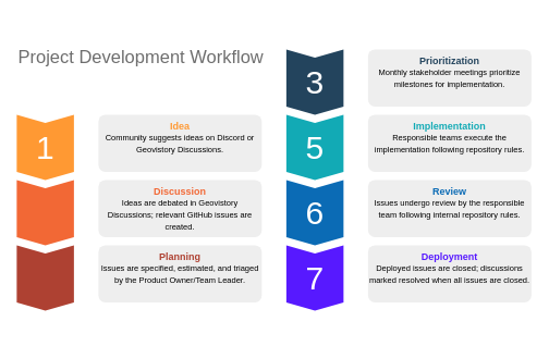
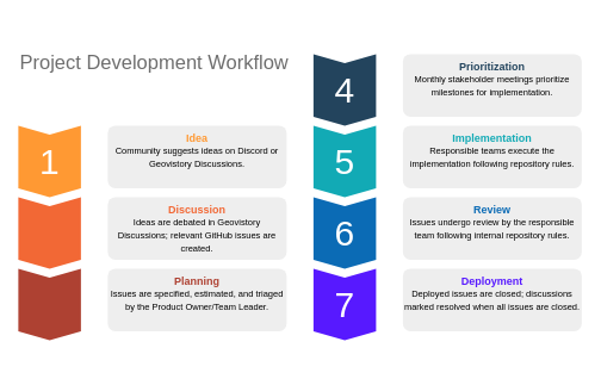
  <mxCell id="0" style=";html=1;" />
  <mxCell id="1" style=";html=1;" parent="0" />
  <mxCell id="2" value="" style="shape=step;perimeter=stepPerimeter;whiteSpace=wrap;html=1;fixedSize=1;size=10;direction=south;strokeColor=none;rounded=0;fillColor=#FF9933;" vertex="1" parent="1"><mxGeometry x="20" y="140" width="70" height="80" as="geometry" /></mxCell>
  <mxCell id="3" value="" style="shape=step;perimeter=stepPerimeter;whiteSpace=wrap;html=1;fixedSize=1;size=10;direction=south;strokeColor=none;rounded=0;fillColor=#F26835;" vertex="1" parent="1"><mxGeometry x="20" y="220" width="70" height="80" as="geometry" /></mxCell>
  <mxCell id="4" value="" style="shape=step;perimeter=stepPerimeter;whiteSpace=wrap;html=1;fixedSize=1;size=10;direction=south;fillColor=#AE4132;strokeColor=none;rounded=0;" vertex="1" parent="1"><mxGeometry x="20" y="300" width="70" height="80" as="geometry" /></mxCell>
  <mxCell id="5" value="" style="shape=step;perimeter=stepPerimeter;whiteSpace=wrap;html=1;fixedSize=1;size=10;direction=south;fillColor=#23445D;strokeColor=none;rounded=0;" vertex="1" parent="1"><mxGeometry x="350" y="60" width="70" height="80" as="geometry" /></mxCell>
  <mxCell id="6" value="" style="shape=step;perimeter=stepPerimeter;whiteSpace=wrap;html=1;fixedSize=1;size=10;direction=south;fillColor=#12AAB5;strokeColor=none;rounded=0;" vertex="1" parent="1"><mxGeometry x="350" y="140" width="70" height="80" as="geometry" /></mxCell>
  <mxCell id="7" value="&lt;font&gt;&lt;b&gt;&lt;font color=&quot;#ff9933&quot;&gt;Idea&lt;/font&gt;&lt;/b&gt;&lt;br&gt;&lt;span style=&quot;font-size: 10px&quot;&gt;Community suggests ideas on Discord or Geovistory Discussions.&lt;/span&gt;&lt;br&gt;&lt;/font&gt;" style="rounded=1;strokeColor=none;fillColor=#EEEEEE;align=center;arcSize=12;verticalAlign=top;whiteSpace=wrap;html=1;fontSize=12;" vertex="1" parent="1"><mxGeometry x="120" y="140" width="200" height="70" as="geometry" /></mxCell>
  <mxCell id="8" value="&lt;font&gt;&lt;b&gt;&lt;font color=&quot;#f26835&quot;&gt;Discussion&lt;/font&gt;&lt;/b&gt;&lt;br&gt;&lt;span style=&quot;font-size: 10px&quot;&gt;Ideas are debated in Geovistory Discussions; relevant GitHub issues are created.&lt;/span&gt;&lt;br&gt;&lt;div&gt;&lt;br&gt;&lt;/div&gt;&lt;/font&gt;" style="rounded=1;strokeColor=none;fillColor=#EEEEEE;align=center;arcSize=12;verticalAlign=top;whiteSpace=wrap;html=1;fontSize=12;" vertex="1" parent="1"><mxGeometry x="120" y="220" width="200" height="70" as="geometry" /></mxCell>
  <mxCell id="9" value="&lt;font&gt;&lt;font color=&quot;#ae4132&quot;&gt;&lt;b&gt;Planning&lt;/b&gt;&lt;/font&gt;&lt;br&gt;&lt;div&gt;&lt;span style=&quot;font-size: 10px&quot;&gt;Issues are specified, estimated, and triaged by the Product Owner/Team Leader.&lt;/span&gt;&lt;/div&gt;&lt;/font&gt;" style="rounded=1;strokeColor=none;fillColor=#EEEEEE;align=center;arcSize=12;verticalAlign=top;whiteSpace=wrap;html=1;fontSize=12;" vertex="1" parent="1"><mxGeometry x="120" y="300" width="200" height="70" as="geometry" /></mxCell>
  <mxCell id="10" value="&lt;font&gt;&lt;font color=&quot;#23445d&quot;&gt;&lt;b&gt;Prioritization&lt;/b&gt;&lt;/font&gt;&lt;br&gt;&lt;span style=&quot;font-size: 10px&quot;&gt;Monthly stakeholder meetings prioritize milestones for implementation.&lt;/span&gt;&lt;br&gt;&lt;div&gt;&lt;br&gt;&lt;/div&gt;&lt;/font&gt;" style="rounded=1;strokeColor=none;fillColor=#EEEEEE;align=center;arcSize=12;verticalAlign=top;whiteSpace=wrap;html=1;fontSize=12;" vertex="1" parent="1"><mxGeometry x="450" y="60" width="200" height="70" as="geometry" /></mxCell>
  <mxCell id="11" value="&lt;font&gt;&lt;font color=&quot;#12aab5&quot;&gt;&lt;b&gt;Implementation&lt;/b&gt;&lt;/font&gt;&lt;br&gt;&lt;div&gt;&lt;span style=&quot;font-size: 10px&quot;&gt;Responsible teams execute the implementation following repository rules.&lt;/span&gt;&lt;/div&gt;&lt;/font&gt;" style="rounded=1;strokeColor=none;fillColor=#EEEEEE;align=center;arcSize=12;verticalAlign=top;whiteSpace=wrap;html=1;fontSize=12;" vertex="1" parent="1"><mxGeometry x="450" y="140" width="200" height="70" as="geometry" /></mxCell>
  <mxCell id="12" value="" style="shape=step;perimeter=stepPerimeter;whiteSpace=wrap;html=1;fixedSize=1;size=10;direction=south;strokeColor=none;rounded=0;fillColor=#0B6BB5;" vertex="1" parent="1"><mxGeometry x="350" y="220" width="70" height="80" as="geometry" /></mxCell>
  <mxCell id="13" value="&lt;font&gt;&lt;b&gt;&lt;font color=&quot;#0b6bb5&quot;&gt;Review&lt;/font&gt;&lt;/b&gt;&lt;br&gt;&lt;div&gt;&lt;span style=&quot;font-size: 10px&quot;&gt;Issues undergo review by the responsible team following internal repository rules.&lt;/span&gt;&lt;/div&gt;&lt;/font&gt;" style="rounded=1;strokeColor=none;fillColor=#EEEEEE;align=center;arcSize=12;verticalAlign=top;whiteSpace=wrap;html=1;fontSize=12;" vertex="1" parent="1"><mxGeometry x="450" y="220" width="200" height="70" as="geometry" /></mxCell>
  <mxCell id="14" value="" style="shape=step;perimeter=stepPerimeter;whiteSpace=wrap;html=1;fixedSize=1;size=10;direction=south;strokeColor=none;rounded=0;fillColor=#5719FF;" vertex="1" parent="1"><mxGeometry x="350" y="300" width="70" height="80" as="geometry" /></mxCell>
  <mxCell id="15" value="&lt;font&gt;&lt;b&gt;&lt;font color=&quot;#5719ff&quot;&gt;Deployment&lt;/font&gt;&lt;/b&gt;&lt;br&gt;&lt;div&gt;&lt;font size=&quot;1&quot;&gt;Deployed issues are closed; discussions marked resolved when all issues are closed.&lt;/font&gt;&lt;/div&gt;&lt;div&gt;&lt;font size=&quot;1&quot;&gt;&lt;br&gt;&lt;/font&gt;&lt;/div&gt;&lt;div&gt;&lt;font size=&quot;1&quot;&gt;&lt;br&gt;&lt;/font&gt;&lt;/div&gt;&lt;div&gt;&lt;font size=&quot;1&quot;&gt;&lt;br&gt;&lt;/font&gt;&lt;/div&gt;&lt;div&gt;&lt;font size=&quot;1&quot;&gt;&lt;br&gt;&lt;/font&gt;&lt;/div&gt;&lt;div&gt;&lt;br&gt;&lt;/div&gt;&lt;/font&gt;" style="rounded=1;strokeColor=none;fillColor=#EEEEEE;align=center;arcSize=12;verticalAlign=top;whiteSpace=wrap;html=1;fontSize=12;" vertex="1" parent="1"><mxGeometry x="450" y="300" width="200" height="70" as="geometry" /></mxCell>
  <mxCell id="16" value="1" style="text;html=1;strokeColor=none;fillColor=none;align=center;verticalAlign=middle;whiteSpace=wrap;rounded=0;fontSize=40;fontColor=#FFFFFF;" vertex="1" parent="1"><mxGeometry x="35" y="170" width="40" height="20" as="geometry" /></mxCell>
- <mxCell id="17" value="3" style="text;html=1;strokeColor=none;fillColor=none;align=center;verticalAlign=middle;whiteSpace=wrap;rounded=0;fontSize=40;fontColor=#FFFFFF;" vertex="1" parent="1"><mxGeometry x="365" y="90" width="40" height="20" as="geometry" /></mxCell>
+ <mxCell id="17" value="4" style="text;html=1;strokeColor=none;fillColor=none;align=center;verticalAlign=middle;whiteSpace=wrap;rounded=0;fontSize=40;fontColor=#FFFFFF;" vertex="1" parent="1"><mxGeometry x="365" y="90" width="40" height="20" as="geometry" /></mxCell>
  <mxCell id="18" value="5" style="text;html=1;strokeColor=none;fillColor=none;align=center;verticalAlign=middle;whiteSpace=wrap;rounded=0;fontSize=40;fontColor=#FFFFFF;" vertex="1" parent="1"><mxGeometry x="365" y="170" width="40" height="20" as="geometry" /></mxCell>
  <mxCell id="19" value="6" style="text;html=1;strokeColor=none;fillColor=none;align=center;verticalAlign=middle;whiteSpace=wrap;rounded=0;fontSize=40;fontColor=#FFFFFF;" vertex="1" parent="1"><mxGeometry x="365" y="250" width="40" height="20" as="geometry" /></mxCell>
  <mxCell id="20" value="7" style="text;html=1;strokeColor=none;fillColor=none;align=center;verticalAlign=middle;whiteSpace=wrap;rounded=0;fontSize=40;fontColor=#FFFFFF;" vertex="1" parent="1"><mxGeometry x="365" y="330" width="40" height="20" as="geometry" /></mxCell>
  <mxCell id="21" value="Project Development Workflow" style="text;strokeColor=none;fillColor=none;align=left;verticalAlign=middle;rounded=0;fontSize=22;horizontal=1;whiteSpace=wrap;html=1;fontColor=#6E6E6E;" vertex="1" parent="1"><mxGeometry x="20" y="20" width="310" height="100" as="geometry" /></mxCell>
